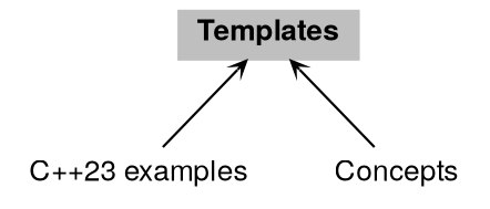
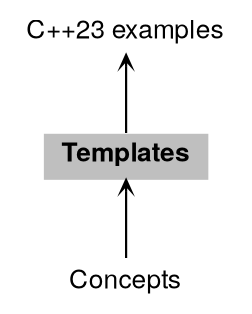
  digraph {
    rankdir=TB
    node [color=black fontname="Helvetica,Arial,sans-serif" fontsize=12 shape=plaintext]
    edge [arrowhead=open arrowsize=0.5 arrowtail=open dir=back fontname="Helvetica,Arial,sans-serif" fontsize=15 labelfontsize=15 shape=plaintext style=solid]
    n1 [height=0.2 label="C++23 examples" width=0.4]
    n2 [fillcolor=grey75 fontcolor=black height=0.2 label=<<b>Templates</b>> style=filled width=0.4]
    n3 [height=0.2 label=Concepts width=0.4]
-   n2 -> n1
+   n1 -> n2
    n2 -> n3
  }
